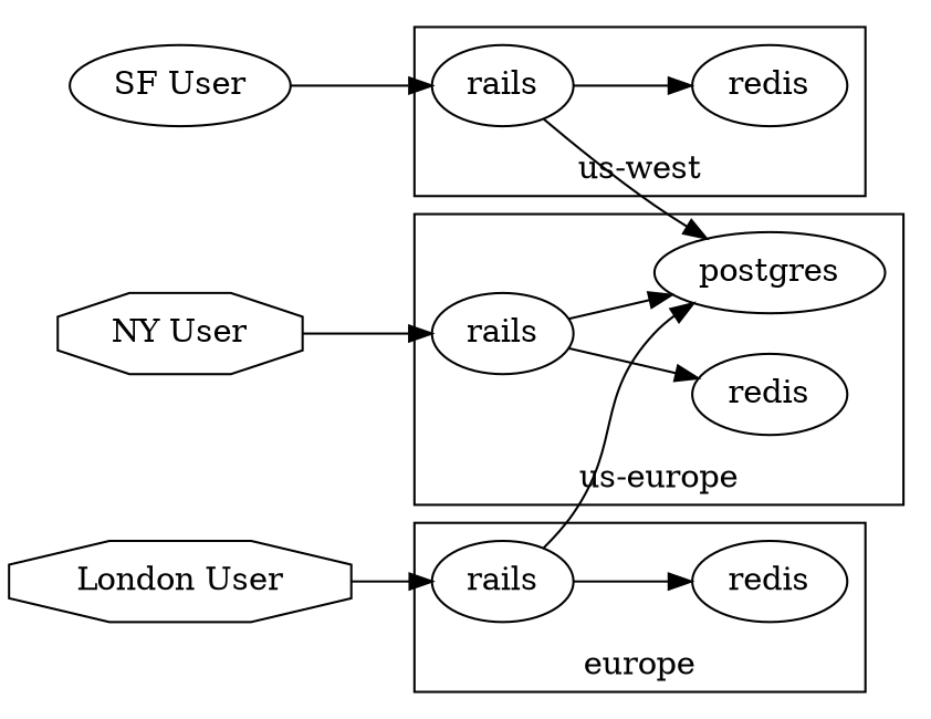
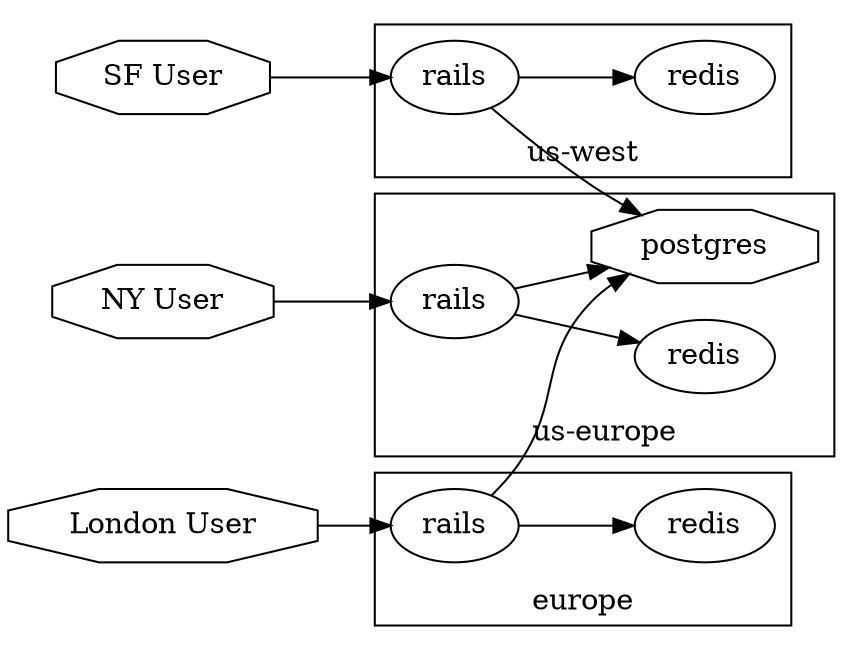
  digraph {
    rankdir=LR
    n1 [label=rails]
    n2 [label=redis]
-   n3 [label=postgres]
+   n3 [label=postgres shape=octagon]
    n4 [label=rails]
    n5 [label=redis]
    n6 [label=rails]
    n7 [label=redis]
    n8 [label="NY User" shape=octagon]
-   n9 [label="SF User" shape=ellipse]
+   n9 [label="SF User" shape=octagon]
    n10 [label="London User" shape=octagon]
    subgraph cluster_1 {
      label="us-europe"
      labelloc=b
      n1
      n2
      n3
    }
    subgraph cluster_2 {
      label="us-west"
      labelloc=b
      n4
      n5
    }
    subgraph cluster_3 {
      label=europe
      labelloc=b
      n6
      n7
    }
    n1 -> n2
    n1 -> n3
    n4 -> n3
    n4 -> n5
    n6 -> n3
    n6 -> n7
    n8 -> n1
    n9 -> n4
    n10 -> n6
  }
